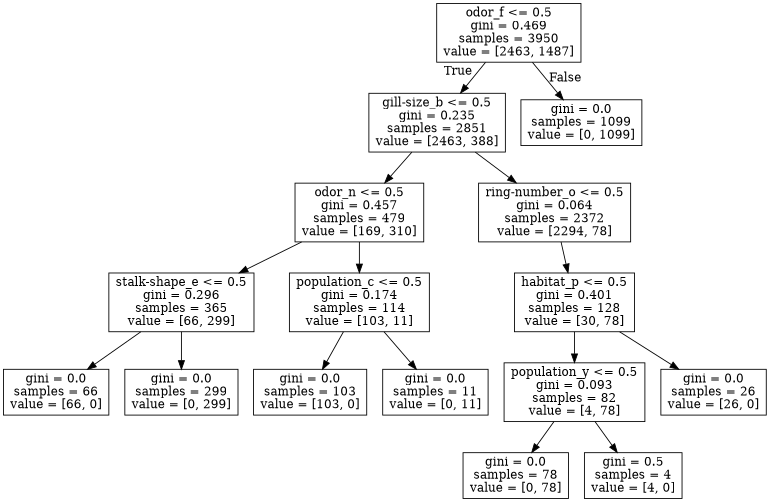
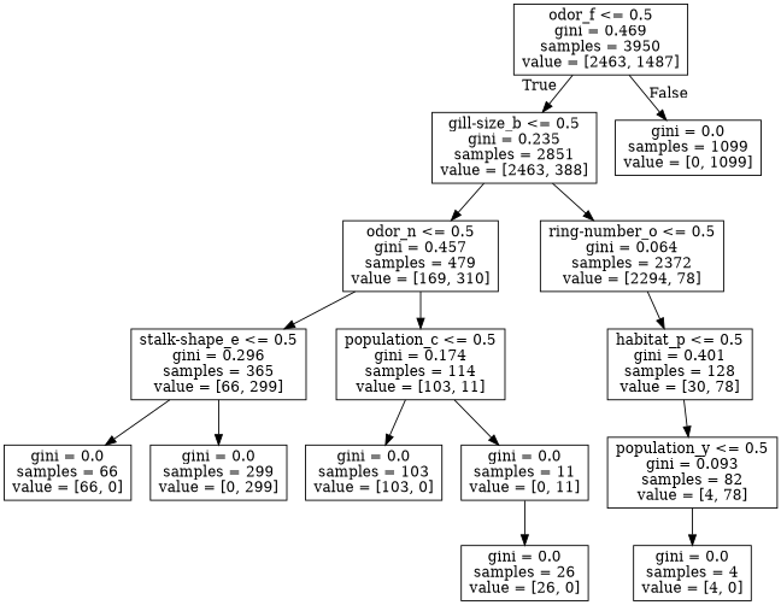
  digraph {
    node [shape=box]
    n1 [label="odor_f <= 0.5\ngini = 0.469\nsamples = 3950\nvalue = [2463, 1487]"]
    n2 [label="gill-size_b <= 0.5\ngini = 0.235\nsamples = 2851\nvalue = [2463, 388]"]
    n3 [label="gini = 0.0\nsamples = 1099\nvalue = [0, 1099]"]
    n4 [label="odor_n <= 0.5\ngini = 0.457\nsamples = 479\nvalue = [169, 310]"]
    n5 [label="ring-number_o <= 0.5\ngini = 0.064\nsamples = 2372\nvalue = [2294, 78]"]
    n6 [label="stalk-shape_e <= 0.5\ngini = 0.296\nsamples = 365\nvalue = [66, 299]"]
    n7 [label="population_c <= 0.5\ngini = 0.174\nsamples = 114\nvalue = [103, 11]"]
    n8 [label="habitat_p <= 0.5\ngini = 0.401\nsamples = 128\nvalue = [30, 78]"]
    n9 [label="gini = 0.0\nsamples = 66\nvalue = [66, 0]"]
    n10 [label="gini = 0.0\nsamples = 299\nvalue = [0, 299]"]
    n11 [label="gini = 0.0\nsamples = 103\nvalue = [103, 0]"]
    n12 [label="gini = 0.0\nsamples = 11\nvalue = [0, 11]"]
    n13 [label="population_y <= 0.5\ngini = 0.093\nsamples = 82\nvalue = [4, 78]"]
    n14 [label="gini = 0.0\nsamples = 26\nvalue = [26, 0]"]
-   n15 [label="gini = 0.0\nsamples = 78\nvalue = [0, 78]"]
-   n16 [label="gini = 0.5\nsamples = 4\nvalue = [4, 0]"]
+   n16 [label="gini = 0.0\nsamples = 4\nvalue = [4, 0]"]
    n1 -> n2 [headlabel=True labelangle=45 labeldistance=2.5]
    n1 -> n3 [headlabel=False labelangle=-45 labeldistance=2.5]
    n2 -> n4
    n2 -> n5
    n4 -> n6
    n4 -> n7
    n5 -> n8
    n6 -> n9
    n6 -> n10
    n7 -> n11
    n7 -> n12
    n8 -> n13
-   n8 -> n14
-   n13 -> n15
+   n12 -> n14
    n13 -> n16
  }
